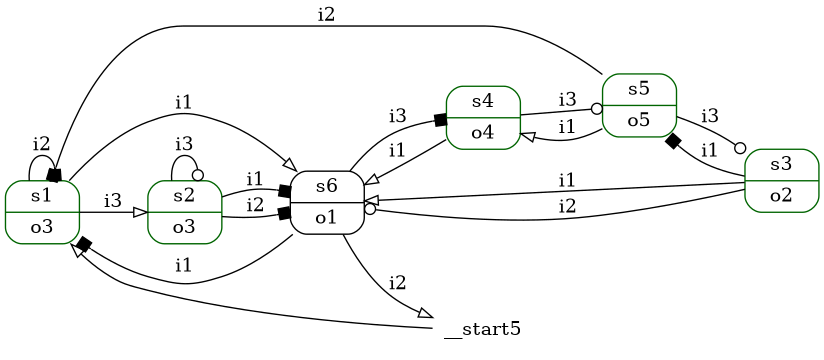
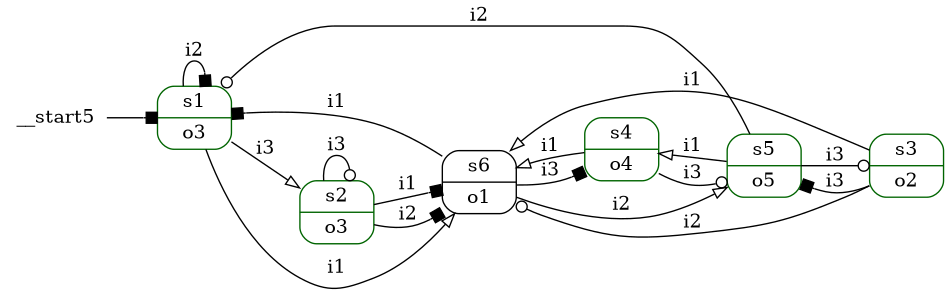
  digraph {
    rankdir=LR
    node [color=darkgreen shape=record style=rounded]
    edge [arrowhead=box]
    n1 [label="s1|o3"]
    n2 [label="s2|o3"]
    n3 [color=black label="s6|o1"]
    n4 [label="s5|o5"]
    n5 [label="s4|o4"]
    n6 [label="s3|o2"]
    n7 [label=__start5 shape=none style=""]
    n1 -> n1 [label=i2]
    n1 -> n2 [arrowhead=onormal label=i3]
    n1 -> n3 [arrowhead=onormal label=i1]
    n2 -> n2 [arrowhead=odot label=i3]
    n2 -> n3 [label=i1]
    n2 -> n3 [label=i2]
    n3 -> n1 [label=i1]
-   n3 -> n7 [arrowhead=onormal label=i2]
+   n3 -> n4 [arrowhead=onormal label=i2]
    n3 -> n5 [label=i3]
-   n4 -> n1 [label=i2]
+   n4 -> n1 [arrowhead=odot label=i2]
    n4 -> n5 [arrowhead=onormal label=i1]
    n4 -> n6 [arrowhead=odot label=i3]
    n5 -> n3 [arrowhead=onormal label=i1]
    n5 -> n4 [arrowhead=odot label=i3]
    n6 -> n3 [arrowhead=onormal label=i1]
    n6 -> n3 [arrowhead=odot label=i2]
-   n6 -> n4 [label=i1]
-   n7 -> n1 [arrowhead=onormal]
+   n6 -> n4 [label=i3]
+   n7 -> n1
  }
